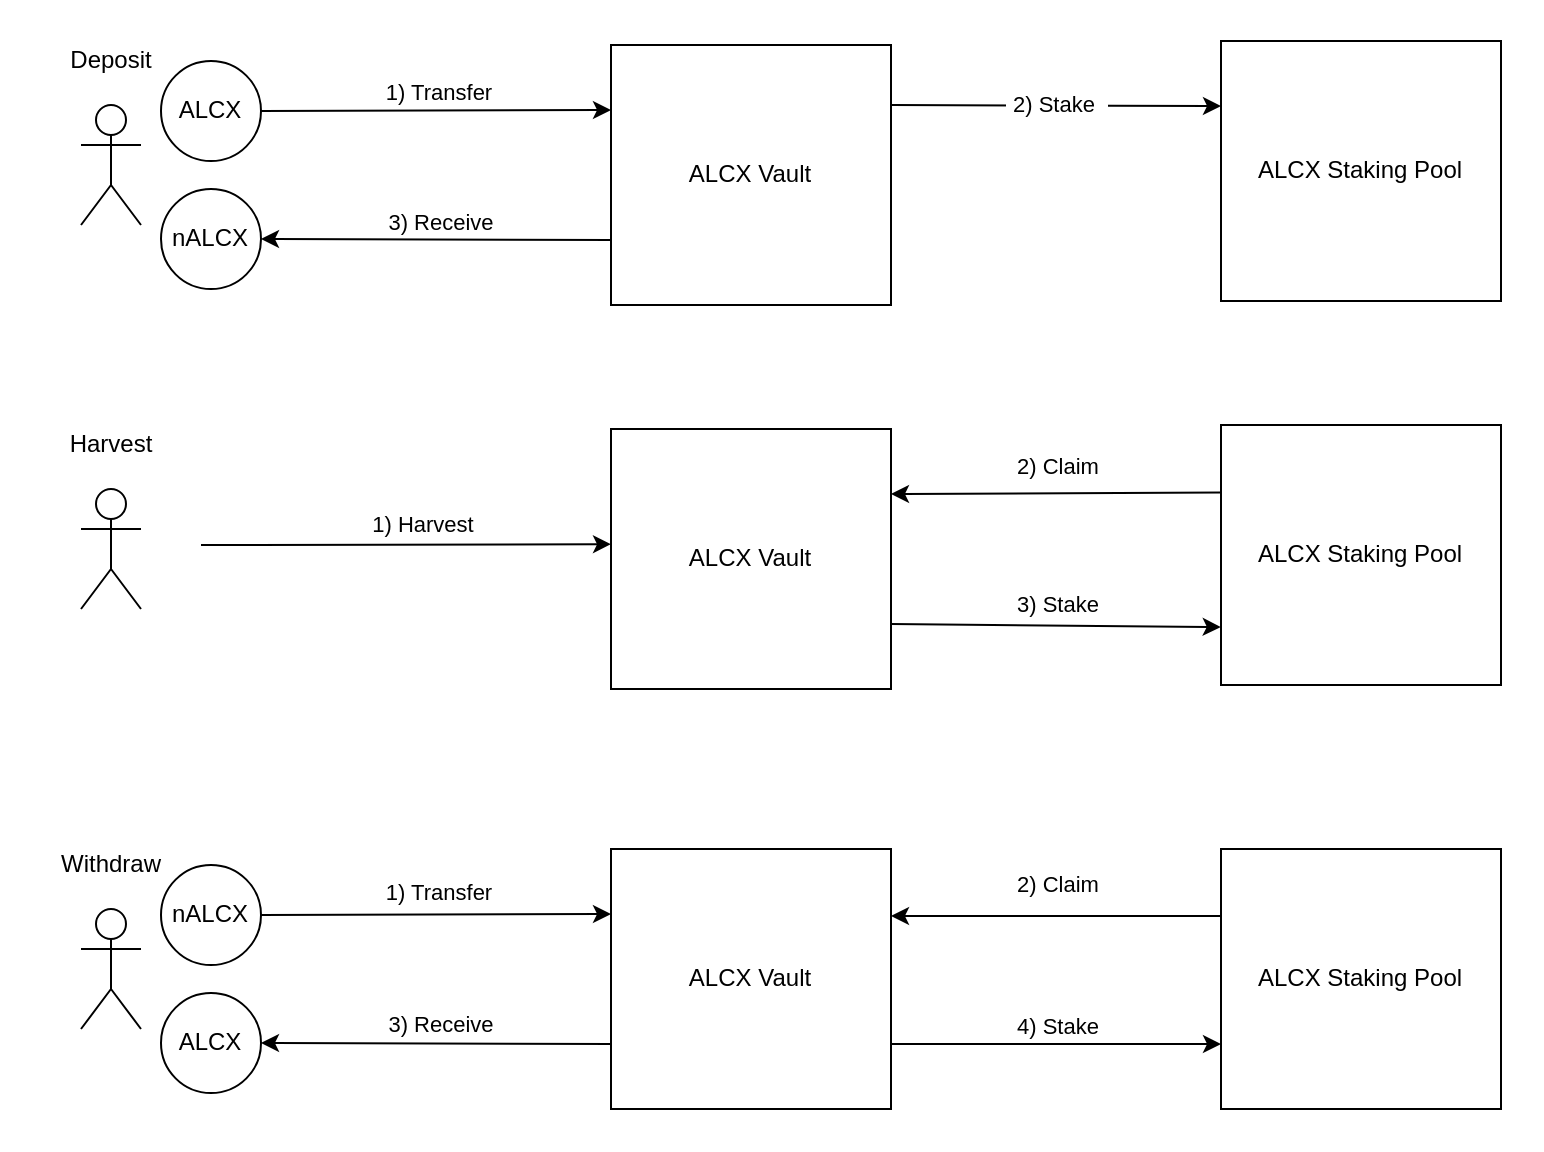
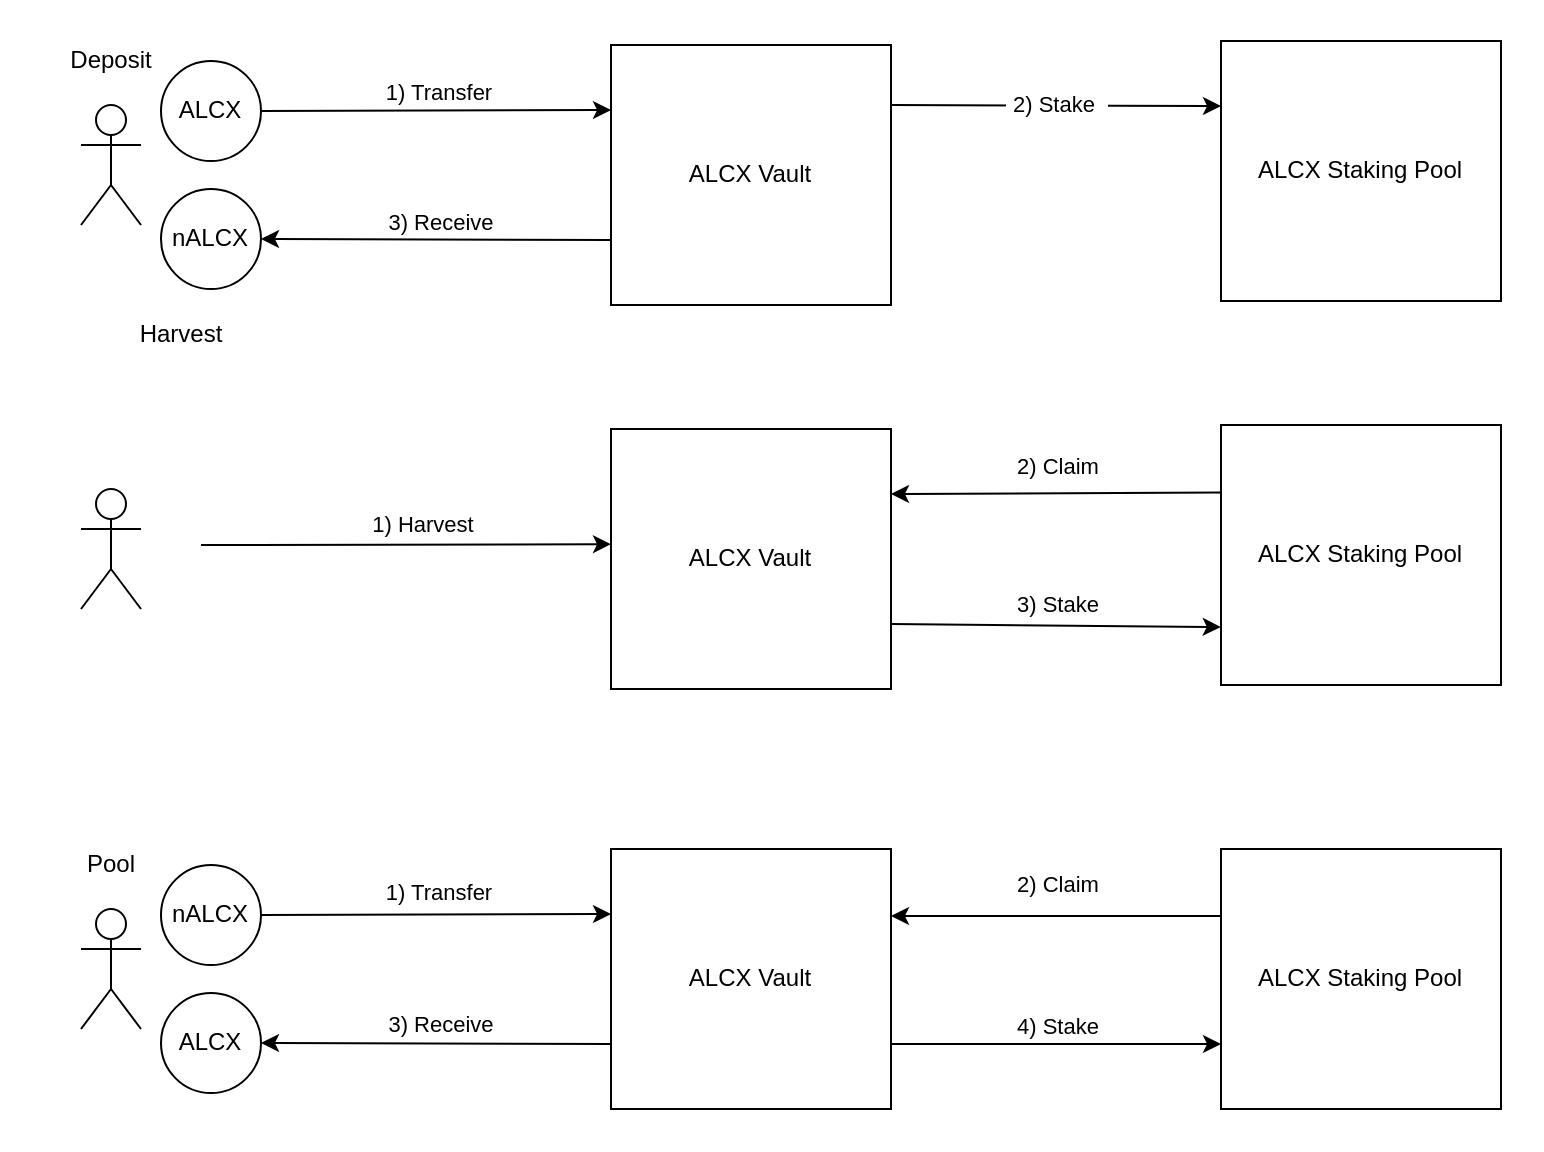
  <mxCell id="0" />
  <mxCell id="1" parent="0" />
  <mxCell id="2" value="ALCX Vault" style="whiteSpace=wrap;html=1;" vertex="1" parent="1"><mxGeometry x="305" y="22" width="140" height="130" as="geometry" /></mxCell>
  <mxCell id="3" value="" style="shape=umlActor;verticalLabelPosition=bottom;verticalAlign=top;html=1;outlineConnect=0;" vertex="1" parent="1"><mxGeometry x="40" y="52" width="30" height="60" as="geometry" /></mxCell>
  <mxCell id="4" value="" style="endArrow=classic;html=1;exitX=1;exitY=0.5;exitDx=0;exitDy=0;entryX=0;entryY=0.25;entryDx=0;entryDy=0;" edge="1" parent="1" source="6" target="2"><mxGeometry width="50" height="50" relative="1" as="geometry"><mxPoint x="135" y="66.5" as="sourcePoint" /><mxPoint x="305" y="66.5" as="targetPoint" /></mxGeometry></mxCell>
  <mxCell id="5" value="&amp;nbsp;1) Transfer&amp;nbsp;" style="edgeLabel;html=1;align=center;verticalAlign=middle;resizable=0;points=[];" vertex="1" connectable="0" parent="4"><mxGeometry x="0.176" y="3" relative="1" as="geometry"><mxPoint x="-14" y="-6" as="offset" /></mxGeometry></mxCell>
  <mxCell id="6" value="ALCX" style="ellipse;whiteSpace=wrap;html=1;aspect=fixed;" vertex="1" parent="1"><mxGeometry x="80" y="30" width="50" height="50" as="geometry" /></mxCell>
  <mxCell id="7" value="nALCX" style="ellipse;whiteSpace=wrap;html=1;aspect=fixed;" vertex="1" parent="1"><mxGeometry x="80" y="94" width="50" height="50" as="geometry" /></mxCell>
  <mxCell id="8" value="" style="endArrow=classic;html=1;exitX=0;exitY=0.75;exitDx=0;exitDy=0;entryX=1;entryY=0.5;entryDx=0;entryDy=0;" edge="1" parent="1" source="2" target="7"><mxGeometry width="50" height="50" relative="1" as="geometry"><mxPoint x="160" y="202" as="sourcePoint" /><mxPoint x="330" y="202" as="targetPoint" /></mxGeometry></mxCell>
  <mxCell id="9" value="&amp;nbsp;3) Receive&amp;nbsp;" style="edgeLabel;html=1;align=center;verticalAlign=middle;resizable=0;points=[];" vertex="1" connectable="0" parent="8"><mxGeometry x="0.176" y="3" relative="1" as="geometry"><mxPoint x="18" y="-12" as="offset" /></mxGeometry></mxCell>
  <mxCell id="10" value="ALCX Staking Pool" style="whiteSpace=wrap;html=1;" vertex="1" parent="1"><mxGeometry x="610" y="20" width="140" height="130" as="geometry" /></mxCell>
  <mxCell id="11" value="&amp;nbsp;2) Stake&amp;nbsp;&amp;nbsp;" style="endArrow=classic;html=1;entryX=0;entryY=0.25;entryDx=0;entryDy=0;" edge="1" parent="1" target="10"><mxGeometry width="50" height="50" relative="1" as="geometry"><mxPoint x="445" y="52" as="sourcePoint" /><mxPoint x="495" y="2" as="targetPoint" /></mxGeometry></mxCell>
  <mxCell id="12" value="Deposit" style="text;html=1;resizable=0;autosize=1;align=center;verticalAlign=middle;points=[];fillColor=none;strokeColor=none;rounded=0;" vertex="1" parent="1"><mxGeometry x="25" y="20" width="60" height="20" as="geometry" /></mxCell>
  <mxCell id="13" value="ALCX Vault" style="whiteSpace=wrap;html=1;" vertex="1" parent="1"><mxGeometry x="305" y="214" width="140" height="130" as="geometry" /></mxCell>
  <mxCell id="14" value="" style="shape=umlActor;verticalLabelPosition=bottom;verticalAlign=top;html=1;outlineConnect=0;" vertex="1" parent="1"><mxGeometry x="40" y="244" width="30" height="60" as="geometry" /></mxCell>
  <mxCell id="15" value="ALCX Staking Pool" style="whiteSpace=wrap;html=1;" vertex="1" parent="1"><mxGeometry x="610" y="212" width="140" height="130" as="geometry" /></mxCell>
  <mxCell id="16" value="&amp;nbsp;2) Claim&amp;nbsp;&amp;nbsp;" style="endArrow=classic;html=1;entryX=1;entryY=0.25;entryDx=0;entryDy=0;exitX=-0.001;exitY=0.286;exitDx=0;exitDy=0;exitPerimeter=0;" edge="1" parent="1"><mxGeometry x="-0.029" y="-13" width="50" height="50" relative="1" as="geometry"><mxPoint x="610.28" y="245.75" as="sourcePoint" /><mxPoint x="445" y="246.5" as="targetPoint" /><mxPoint as="offset" /></mxGeometry></mxCell>
- <mxCell id="17" value="Harvest" style="text;html=1;resizable=0;autosize=1;align=center;verticalAlign=middle;points=[];fillColor=none;strokeColor=none;rounded=0;" vertex="1" parent="1"><mxGeometry x="25" y="212" width="60" height="20" as="geometry" /></mxCell>
+ <mxCell id="17" value="Harvest" style="text;html=1;resizable=0;autosize=1;align=center;verticalAlign=middle;points=[];fillColor=none;strokeColor=none;rounded=0;" vertex="1" parent="1"><mxGeometry x="60" y="157" width="60" height="20" as="geometry" /></mxCell>
  <mxCell id="18" value="&amp;nbsp;3) Stake&amp;nbsp;&amp;nbsp;" style="endArrow=classic;html=1;exitX=1;exitY=0.75;exitDx=0;exitDy=0;entryX=-0.001;entryY=0.777;entryDx=0;entryDy=0;entryPerimeter=0;" edge="1" parent="1" source="13" target="15"><mxGeometry x="0.03" y="10" width="50" height="50" relative="1" as="geometry"><mxPoint x="610" y="332.68" as="sourcePoint" /><mxPoint x="590" y="312" as="targetPoint" /><mxPoint as="offset" /></mxGeometry></mxCell>
  <mxCell id="19" value="" style="endArrow=classic;html=1;entryX=0;entryY=0.443;entryDx=0;entryDy=0;entryPerimeter=0;" edge="1" parent="1" target="13"><mxGeometry width="50" height="50" relative="1" as="geometry"><mxPoint x="100" y="272" as="sourcePoint" /><mxPoint x="150" y="222" as="targetPoint" /></mxGeometry></mxCell>
  <mxCell id="20" value="1) Harvest" style="edgeLabel;html=1;align=center;verticalAlign=middle;resizable=0;points=[];" vertex="1" connectable="0" parent="19"><mxGeometry x="-0.11" y="-1" relative="1" as="geometry"><mxPoint x="19" y="-11" as="offset" /></mxGeometry></mxCell>
- <mxCell id="21" value="Withdraw" style="text;html=1;resizable=0;autosize=1;align=center;verticalAlign=middle;points=[];fillColor=none;strokeColor=none;rounded=0;" vertex="1" parent="1"><mxGeometry x="20" y="422" width="70" height="20" as="geometry" /></mxCell>
+ <mxCell id="21" value="Pool" style="text;html=1;resizable=0;autosize=1;align=center;verticalAlign=middle;points=[];fillColor=none;strokeColor=none;rounded=0;" vertex="1" parent="1"><mxGeometry x="20" y="422" width="70" height="20" as="geometry" /></mxCell>
  <mxCell id="22" value="ALCX Vault" style="whiteSpace=wrap;html=1;" vertex="1" parent="1"><mxGeometry x="305" y="424" width="140" height="130" as="geometry" /></mxCell>
  <mxCell id="23" value="" style="shape=umlActor;verticalLabelPosition=bottom;verticalAlign=top;html=1;outlineConnect=0;" vertex="1" parent="1"><mxGeometry x="40" y="454" width="30" height="60" as="geometry" /></mxCell>
  <mxCell id="24" value="" style="endArrow=classic;html=1;exitX=1;exitY=0.5;exitDx=0;exitDy=0;entryX=0;entryY=0.25;entryDx=0;entryDy=0;" edge="1" parent="1" source="26" target="22"><mxGeometry width="50" height="50" relative="1" as="geometry"><mxPoint x="135" y="468.5" as="sourcePoint" /><mxPoint x="305" y="468.5" as="targetPoint" /></mxGeometry></mxCell>
  <mxCell id="25" value="&amp;nbsp;1) Transfer&amp;nbsp;" style="edgeLabel;html=1;align=center;verticalAlign=middle;resizable=0;points=[];" vertex="1" connectable="0" parent="24"><mxGeometry x="0.176" y="3" relative="1" as="geometry"><mxPoint x="-14" y="-8" as="offset" /></mxGeometry></mxCell>
  <mxCell id="26" value="nALCX" style="ellipse;whiteSpace=wrap;html=1;aspect=fixed;" vertex="1" parent="1"><mxGeometry x="80" y="432" width="50" height="50" as="geometry" /></mxCell>
  <mxCell id="27" value="ALCX" style="ellipse;whiteSpace=wrap;html=1;aspect=fixed;" vertex="1" parent="1"><mxGeometry x="80" y="496" width="50" height="50" as="geometry" /></mxCell>
  <mxCell id="28" value="" style="endArrow=classic;html=1;exitX=0;exitY=0.75;exitDx=0;exitDy=0;entryX=1;entryY=0.5;entryDx=0;entryDy=0;" edge="1" parent="1" source="22" target="27"><mxGeometry width="50" height="50" relative="1" as="geometry"><mxPoint x="160" y="604" as="sourcePoint" /><mxPoint x="330" y="604" as="targetPoint" /></mxGeometry></mxCell>
  <mxCell id="29" value="&amp;nbsp;3) Receive&amp;nbsp;" style="edgeLabel;html=1;align=center;verticalAlign=middle;resizable=0;points=[];" vertex="1" connectable="0" parent="28"><mxGeometry x="0.176" y="3" relative="1" as="geometry"><mxPoint x="18" y="-13" as="offset" /></mxGeometry></mxCell>
  <mxCell id="30" value="ALCX Staking Pool" style="whiteSpace=wrap;html=1;" vertex="1" parent="1"><mxGeometry x="610" y="424" width="140" height="130" as="geometry" /></mxCell>
  <mxCell id="31" value="&amp;nbsp;2) Claim&amp;nbsp;&amp;nbsp;" style="endArrow=classic;html=1;entryX=1;entryY=0.25;entryDx=0;entryDy=0;exitX=0;exitY=0.25;exitDx=0;exitDy=0;" edge="1" parent="1"><mxGeometry x="-0.03" y="-16" width="50" height="50" relative="1" as="geometry"><mxPoint x="610" y="457.5" as="sourcePoint" /><mxPoint x="445" y="457.5" as="targetPoint" /><mxPoint as="offset" /></mxGeometry></mxCell>
  <mxCell id="32" value="&amp;nbsp;4) Stake&amp;nbsp;&amp;nbsp;" style="endArrow=classic;html=1;entryX=0;entryY=0.75;entryDx=0;entryDy=0;exitX=1;exitY=0.75;exitDx=0;exitDy=0;" edge="1" parent="1" source="22" target="30"><mxGeometry x="0.03" y="9" width="50" height="50" relative="1" as="geometry"><mxPoint x="610" y="602" as="sourcePoint" /><mxPoint x="445" y="602" as="targetPoint" /><mxPoint as="offset" /></mxGeometry></mxCell>
